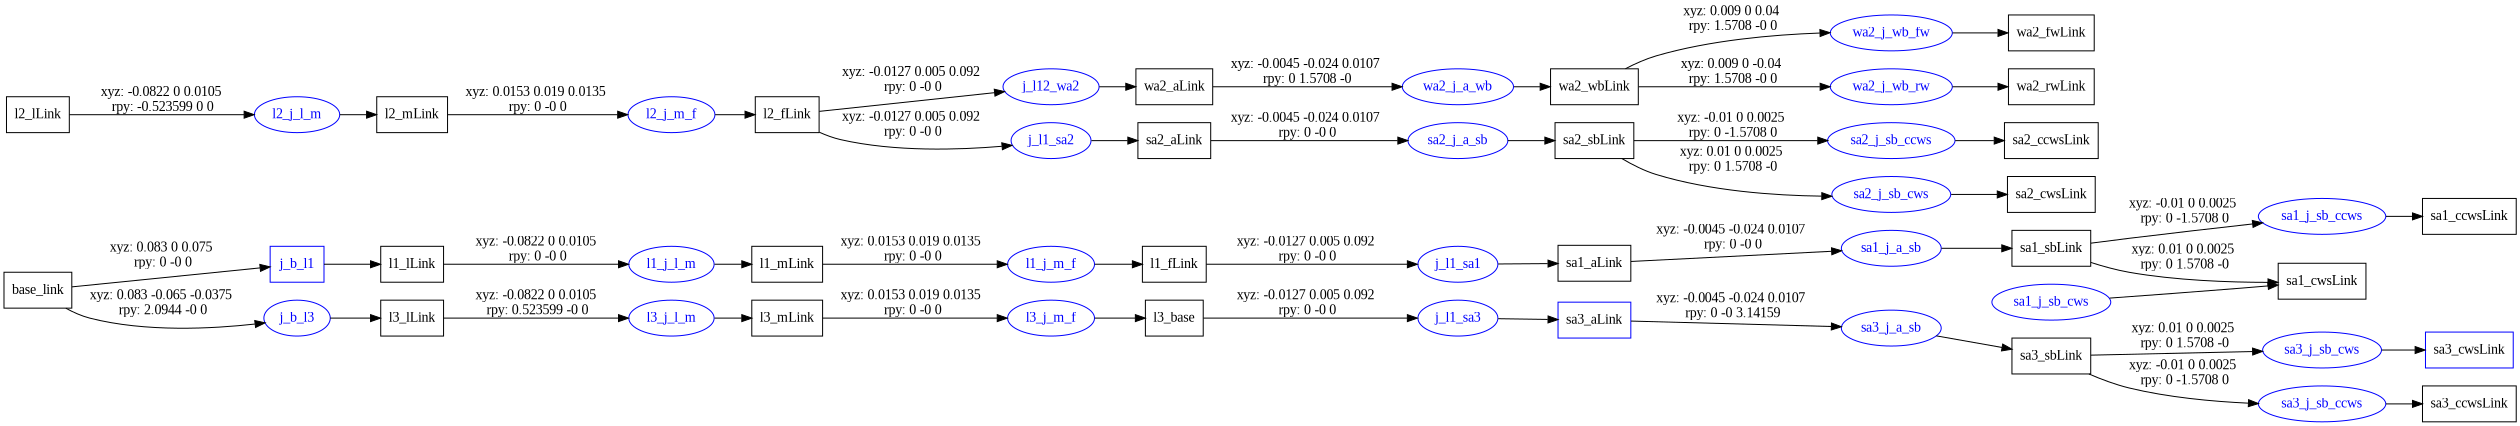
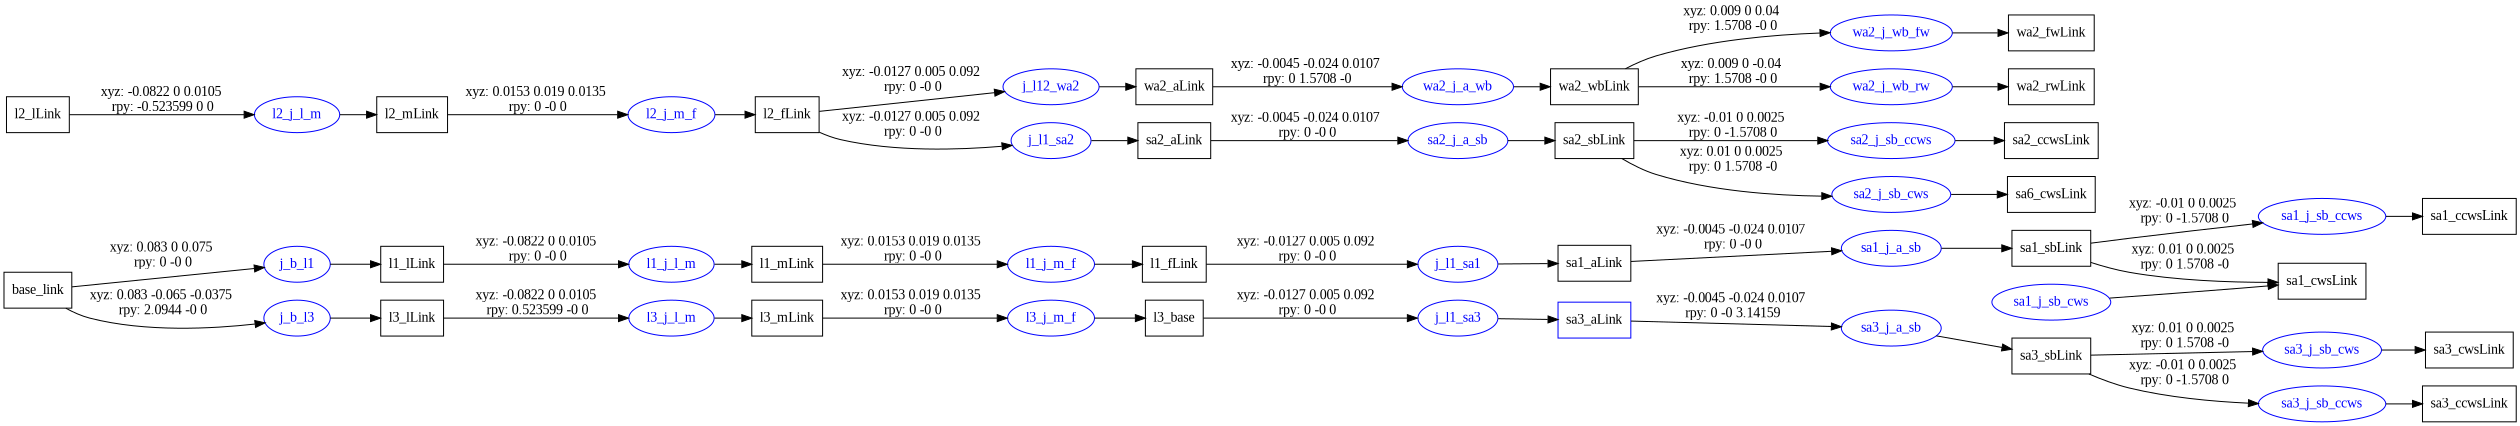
  digraph {
    fontname="Liberation Serif"
    rankdir=LR
    node [fontname="Liberation Serif" shape=box]
    edge [fontname="Liberation Serif"]
    n1 [label=base_link]
-   j_b_l1 [color=blue fontcolor=blue]
+   j_b_l1 [color=blue fontcolor=blue shape=ellipse]
    j_b_l3 [color=blue fontcolor=blue shape=ellipse]
    n4 [label=l1_lLink]
    n5 [label=l3_lLink]
    l1_j_l_m [color=blue fontcolor=blue shape=ellipse]
    n7 [label=l1_mLink]
    l1_j_m_f [color=blue fontcolor=blue shape=ellipse]
    n9 [label=l1_fLink]
    j_l1_sa1 [color=blue fontcolor=blue shape=ellipse]
    n11 [label=sa1_aLink]
    sa1_j_a_sb [color=blue fontcolor=blue shape=ellipse]
    n13 [label=sa1_sbLink]
    sa1_j_sb_ccws [color=blue fontcolor=blue shape=ellipse]
    n15 [label=sa1_cwsLink]
    n16 [label=sa1_ccwsLink]
    sa1_j_sb_cws [color=blue fontcolor=blue shape=ellipse]
    n18 [label=l2_lLink]
    l2_j_l_m [color=blue fontcolor=blue shape=ellipse]
    n20 [label=l2_mLink]
    l2_j_m_f [color=blue fontcolor=blue shape=ellipse]
    n22 [label=l2_fLink]
    j_l12_wa2 [color=blue fontcolor=blue shape=ellipse]
    j_l1_sa2 [color=blue fontcolor=blue shape=ellipse]
    n25 [label=wa2_aLink]
    n26 [label=sa2_aLink]
    wa2_j_a_wb [color=blue fontcolor=blue shape=ellipse]
    n28 [label=wa2_wbLink]
    wa2_j_wb_fw [color=blue fontcolor=blue shape=ellipse]
    wa2_j_wb_rw [color=blue fontcolor=blue shape=ellipse]
    n31 [label=wa2_fwLink]
    n32 [label=wa2_rwLink]
    sa2_j_a_sb [color=blue fontcolor=blue shape=ellipse]
    n34 [label=sa2_sbLink]
    sa2_j_sb_ccws [color=blue fontcolor=blue shape=ellipse]
    sa2_j_sb_cws [color=blue fontcolor=blue shape=ellipse]
    n37 [label=sa2_ccwsLink]
-   n38 [label=sa2_cwsLink]
+   n38 [label=sa6_cwsLink]
    l3_j_l_m [color=blue fontcolor=blue shape=ellipse]
    n40 [label=l3_mLink]
    l3_j_m_f [color=blue fontcolor=blue shape=ellipse]
    n42 [label=l3_base]
    j_l1_sa3 [color=blue fontcolor=blue shape=ellipse]
    n44 [color=blue label=sa3_aLink]
    sa3_j_a_sb [color=blue fontcolor=blue shape=ellipse]
    n46 [label=sa3_sbLink]
    sa3_j_sb_ccws [color=blue fontcolor=blue shape=ellipse]
    sa3_j_sb_cws [color=blue fontcolor=blue shape=ellipse]
    n49 [label=sa3_ccwsLink]
-   n50 [label=sa3_cwsLink color=blue]
+   n50 [label=sa3_cwsLink]
    n1 -> j_b_l1 [label="xyz: 0.083 0 0.075 \nrpy: 0 -0 0"]
    n1 -> j_b_l3 [label="xyz: 0.083 -0.065 -0.0375 \nrpy: 2.0944 -0 0"]
    j_b_l1 -> n4
    j_b_l3 -> n5
    n4 -> l1_j_l_m [label="xyz: -0.0822 0 0.0105 \nrpy: 0 -0 0"]
    n5 -> l3_j_l_m [label="xyz: -0.0822 0 0.0105 \nrpy: 0.523599 -0 0"]
    l1_j_l_m -> n7
    n7 -> l1_j_m_f [label="xyz: 0.0153 0.019 0.0135 \nrpy: 0 -0 0"]
    l1_j_m_f -> n9
    n9 -> j_l1_sa1 [label="xyz: -0.0127 0.005 0.092 \nrpy: 0 -0 0"]
    j_l1_sa1 -> n11
    n11 -> sa1_j_a_sb [label="xyz: -0.0045 -0.024 0.0107 \nrpy: 0 -0 0"]
    sa1_j_a_sb -> n13
    n13 -> sa1_j_sb_ccws [label="xyz: -0.01 0 0.0025 \nrpy: 0 -1.5708 0"]
    n13 -> n15 [label="xyz: 0.01 0 0.0025 \nrpy: 0 1.5708 -0"]
    sa1_j_sb_ccws -> n16
    sa1_j_sb_cws -> n15
    n18 -> l2_j_l_m [label="xyz: -0.0822 0 0.0105 \nrpy: -0.523599 0 0"]
    l2_j_l_m -> n20
    n20 -> l2_j_m_f [label="xyz: 0.0153 0.019 0.0135 \nrpy: 0 -0 0"]
    l2_j_m_f -> n22
    n22 -> j_l12_wa2 [label="xyz: -0.0127 0.005 0.092 \nrpy: 0 -0 0"]
    n22 -> j_l1_sa2 [label="xyz: -0.0127 0.005 0.092 \nrpy: 0 -0 0"]
    j_l12_wa2 -> n25
    j_l1_sa2 -> n26
    n25 -> wa2_j_a_wb [label="xyz: -0.0045 -0.024 0.0107 \nrpy: 0 1.5708 -0"]
    n26 -> sa2_j_a_sb [label="xyz: -0.0045 -0.024 0.0107 \nrpy: 0 -0 0"]
    wa2_j_a_wb -> n28
    n28 -> wa2_j_wb_fw [label="xyz: 0.009 0 0.04 \nrpy: 1.5708 -0 0"]
    n28 -> wa2_j_wb_rw [label="xyz: 0.009 0 -0.04 \nrpy: 1.5708 -0 0"]
    wa2_j_wb_fw -> n31
    wa2_j_wb_rw -> n32
    sa2_j_a_sb -> n34
    n34 -> sa2_j_sb_ccws [label="xyz: -0.01 0 0.0025 \nrpy: 0 -1.5708 0"]
    n34 -> sa2_j_sb_cws [label="xyz: 0.01 0 0.0025 \nrpy: 0 1.5708 -0"]
    sa2_j_sb_ccws -> n37
    sa2_j_sb_cws -> n38
    l3_j_l_m -> n40
    n40 -> l3_j_m_f [label="xyz: 0.0153 0.019 0.0135 \nrpy: 0 -0 0"]
    l3_j_m_f -> n42
    n42 -> j_l1_sa3 [label="xyz: -0.0127 0.005 0.092 \nrpy: 0 -0 0"]
    j_l1_sa3 -> n44
    n44 -> sa3_j_a_sb [label="xyz: -0.0045 -0.024 0.0107 \nrpy: 0 -0 3.14159"]
    sa3_j_a_sb -> n46
    n46 -> sa3_j_sb_ccws [label="xyz: -0.01 0 0.0025 \nrpy: 0 -1.5708 0"]
    n46 -> sa3_j_sb_cws [label="xyz: 0.01 0 0.0025 \nrpy: 0 1.5708 -0"]
    sa3_j_sb_ccws -> n49
    sa3_j_sb_cws -> n50
  }
